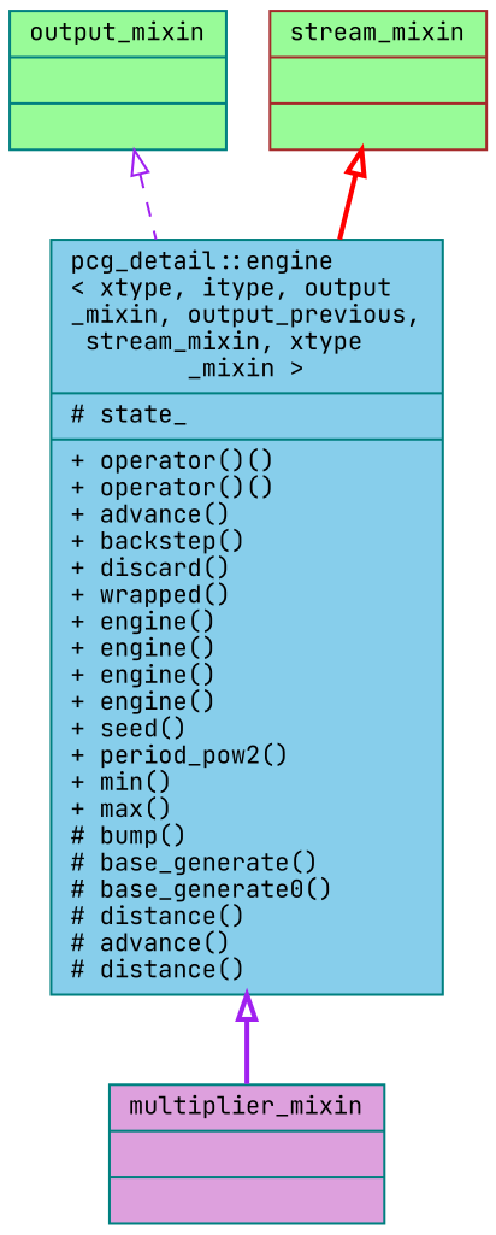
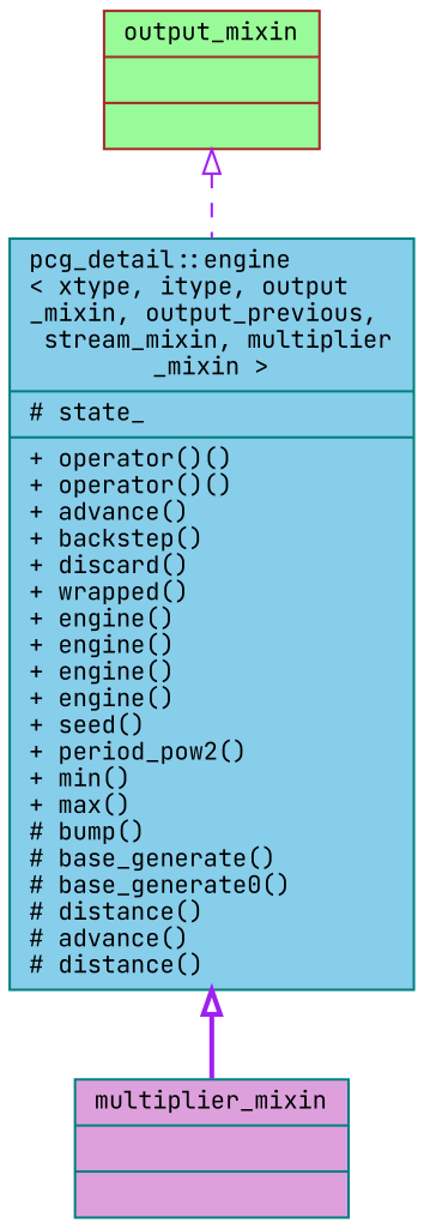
  digraph {
    fontname="JetBrains Mono"
    node [color=teal fillcolor=palegreen fontname="JetBrains Mono" fontsize=10 shape=record style=filled]
    edge [arrowtail=onormal color=purple dir=back fontname="JetBrains Mono" fontsize=10 labelfontname=Helvetica labelfontsize=10 style=bold]
-   n1 [fillcolor=skyblue fontcolor=black height=0.2 label="{pcg_detail::engine\l\< xtype, itype, output\l_mixin, output_previous,\l stream_mixin, xtype\l_mixin \>\n|# state_\l|+ operator()()\l+ operator()()\l+ advance()\l+ backstep()\l+ discard()\l+ wrapped()\l+ engine()\l+ engine()\l+ engine()\l+ engine()\l+ seed()\l+ period_pow2()\l+ min()\l+ max()\l# bump()\l# base_generate()\l# base_generate0()\l# distance()\l# advance()\l# distance()\l}" width=0.4]
+   n1 [fillcolor=skyblue fontcolor=black height=0.2 label="{pcg_detail::engine\l\< xtype, itype, output\l_mixin, output_previous,\l stream_mixin, multiplier\l_mixin \>\n|# state_\l|+ operator()()\l+ operator()()\l+ advance()\l+ backstep()\l+ discard()\l+ wrapped()\l+ engine()\l+ engine()\l+ engine()\l+ engine()\l+ seed()\l+ period_pow2()\l+ min()\l+ max()\l# bump()\l# base_generate()\l# base_generate0()\l# distance()\l# advance()\l# distance()\l}" width=0.4]
    n2 [fillcolor=plum height=0.2 label="{multiplier_mixin\n||}" width=0.4]
-   n3 [height=0.2 label="{output_mixin\n||}" width=0.4]
-   n4 [color=brown height=0.2 label="{stream_mixin\n||}" width=0.4]
+   n3 [color=brown height=0.2 label="{output_mixin\n||}" width=0.4]
    n1 -> n2
    n3 -> n1 [style=dashed]
-   n4 -> n1 [color=red]
  }
